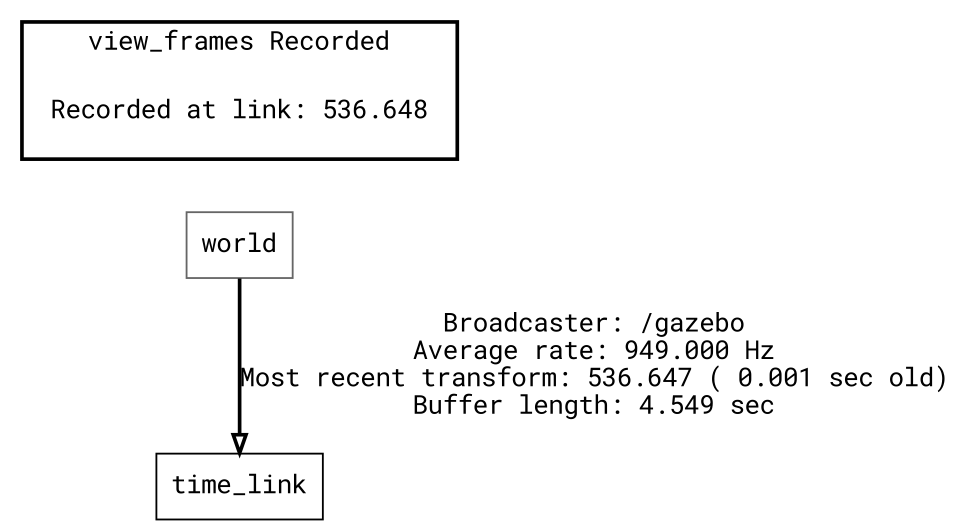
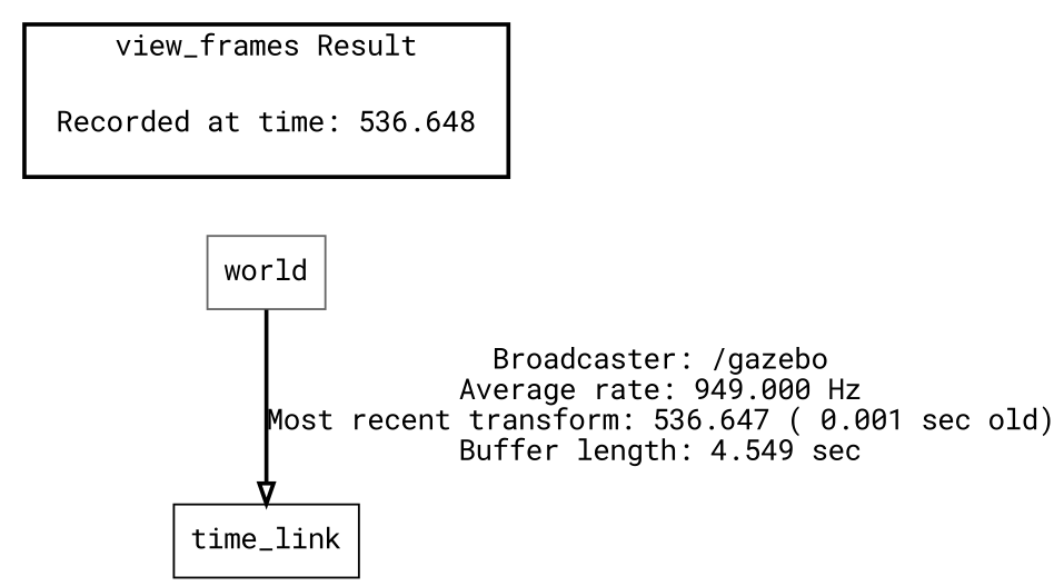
  digraph {
    fontname="Roboto Mono"
    node [color=gray40 fontname="Roboto Mono" shape=box]
    edge [fontname="Roboto Mono"]
-   "Recorded at time: 536.648" [shape=plaintext label="Recorded at link: 536.648"]
+   "Recorded at time: 536.648" [shape=plaintext]
    world
    n3 [color=black label=time_link]
    subgraph cluster_1 {
      color=black
-     label="view_frames Recorded"
+     label="view_frames Result"
      style=bold
      "Recorded at time: 536.648"
    }
    "Recorded at time: 536.648" -> world [style=invis]
    world -> n3 [arrowhead=onormal label="Broadcaster: /gazebo\nAverage rate: 949.000 Hz\nMost recent transform: 536.647 ( 0.001 sec old)\nBuffer length: 4.549 sec\n" style=bold]
  }
